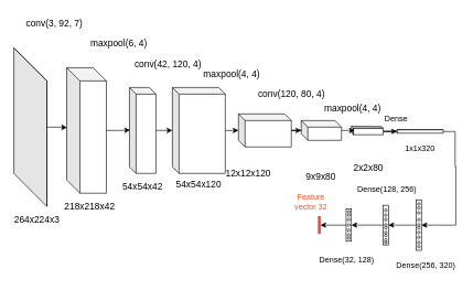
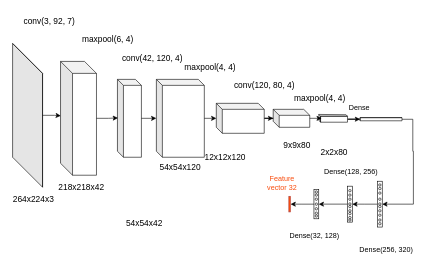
  <mxCell id="0" />
  <mxCell id="1" parent="0" />
  <mxCell id="2" value="" style="shape=cube;whiteSpace=wrap;html=1;boundedLbl=1;backgroundOutline=1;darkOpacity=0.05;darkOpacity2=0.1;fontSize=14;" parent="1" vertex="1"><mxGeometry x="100" y="102" width="60" height="190" as="geometry" /></mxCell>
  <mxCell id="3" value="" style="shape=cube;whiteSpace=wrap;html=1;boundedLbl=1;backgroundOutline=1;darkOpacity=0.05;darkOpacity2=0.1;size=50;fontSize=14;" parent="1" vertex="1"><mxGeometry x="20" y="72" width="50" height="240" as="geometry" /></mxCell>
  <mxCell id="4" value="218x218x42" style="text;html=1;align=center;verticalAlign=middle;whiteSpace=wrap;rounded=0;fontSize=14;" parent="1" vertex="1"><mxGeometry x="110" y="302" width="50" height="20" as="geometry" /></mxCell>
  <mxCell id="5" value="264x224x3" style="text;html=1;align=center;verticalAlign=middle;whiteSpace=wrap;rounded=0;fontSize=14;" parent="1" vertex="1"><mxGeometry x="30" y="322" width="50" height="20" as="geometry" /></mxCell>
  <mxCell id="6" value="" style="shape=cube;whiteSpace=wrap;html=1;boundedLbl=1;backgroundOutline=1;darkOpacity=0.05;darkOpacity2=0.1;size=10;fontSize=14;" parent="1" vertex="1"><mxGeometry x="195" y="132" width="40" height="130" as="geometry" /></mxCell>
- <mxCell id="7" value="54x54x42" style="text;html=1;align=center;verticalAlign=middle;whiteSpace=wrap;rounded=0;fontSize=14;" parent="1" vertex="1"><mxGeometry x="190" y="272" width="50" height="20" as="geometry" /></mxCell>
- <mxCell id="8" value="&lt;div style=&quot;font-size: 14px;&quot;&gt;9x9x80&lt;/div&gt;" style="text;html=1;align=center;verticalAlign=middle;whiteSpace=wrap;rounded=0;fontSize=14;" parent="1" vertex="1"><mxGeometry x="460" y="257" width="50" height="20" as="geometry" /></mxCell>
+ <mxCell id="7" value="54x54x42" style="text;html=1;align=center;verticalAlign=middle;whiteSpace=wrap;rounded=0;fontSize=14;" parent="1" vertex="1"><mxGeometry x="215" y="362" width="50" height="20" as="geometry" /></mxCell>
+ <mxCell id="8" value="&lt;div style=&quot;font-size: 14px;&quot;&gt;9x9x80&lt;/div&gt;" style="text;html=1;align=center;verticalAlign=middle;whiteSpace=wrap;rounded=0;fontSize=14;" parent="1" vertex="1"><mxGeometry x="470" y="232" width="50" height="20" as="geometry" /></mxCell>
  <mxCell id="9" value="&lt;div style=&quot;font-size: 14px;&quot;&gt;12x12x120&lt;/div&gt;" style="text;html=1;align=center;verticalAlign=middle;whiteSpace=wrap;rounded=0;fontSize=14;" parent="1" vertex="1"><mxGeometry x="350" y="252" width="50" height="20" as="geometry" /></mxCell>
  <mxCell id="10" value="" style="shape=cube;whiteSpace=wrap;html=1;boundedLbl=1;backgroundOutline=1;darkOpacity=0.05;darkOpacity2=0.1;size=10;fontSize=14;" parent="1" vertex="1"><mxGeometry x="260" y="132" width="80" height="130" as="geometry" /></mxCell>
  <mxCell id="11" value="54x54x120" style="text;html=1;align=center;verticalAlign=middle;whiteSpace=wrap;rounded=0;fontSize=14;" parent="1" vertex="1"><mxGeometry x="275" y="268" width="50" height="20" as="geometry" /></mxCell>
  <mxCell id="12" style="edgeStyle=orthogonalEdgeStyle;rounded=0;orthogonalLoop=1;jettySize=auto;html=1;fontSize=14;" parent="1" source="13" target="14" edge="1"><mxGeometry relative="1" as="geometry" /></mxCell>
  <mxCell id="13" value="" style="shape=cube;whiteSpace=wrap;html=1;boundedLbl=1;backgroundOutline=1;darkOpacity=0.05;darkOpacity2=0.1;size=10;fontSize=14;" parent="1" vertex="1"><mxGeometry x="360" y="172" width="80" height="50" as="geometry" /></mxCell>
  <mxCell id="14" value="" style="shape=cube;whiteSpace=wrap;html=1;boundedLbl=1;backgroundOutline=1;darkOpacity=0.05;darkOpacity2=0.1;size=10;fontSize=14;" parent="1" vertex="1"><mxGeometry x="455" y="182" width="61" height="30" as="geometry" /></mxCell>
  <mxCell id="15" value="" style="shape=cube;whiteSpace=wrap;html=1;boundedLbl=1;backgroundOutline=1;darkOpacity=0.05;darkOpacity2=0.1;size=0;fontSize=14;" parent="1" vertex="1"><mxGeometry x="534" y="193.5" width="45" height="10" as="geometry" /></mxCell>
  <mxCell id="16" value="2x2x80" style="text;html=1;align=center;verticalAlign=middle;whiteSpace=wrap;rounded=0;fontSize=14;" parent="1" vertex="1"><mxGeometry x="531.5" y="244" width="50" height="20" as="geometry" /></mxCell>
  <mxCell id="17" style="edgeStyle=orthogonalEdgeStyle;rounded=0;orthogonalLoop=1;jettySize=auto;html=1;entryX=0.007;entryY=0.478;entryDx=0;entryDy=0;entryPerimeter=0;fontSize=14;" parent="1" source="3" target="2" edge="1"><mxGeometry relative="1" as="geometry" /></mxCell>
  <mxCell id="18" style="edgeStyle=orthogonalEdgeStyle;rounded=0;orthogonalLoop=1;jettySize=auto;html=1;entryX=0.021;entryY=0.495;entryDx=0;entryDy=0;entryPerimeter=0;fontSize=14;" parent="1" source="2" target="6" edge="1"><mxGeometry relative="1" as="geometry" /></mxCell>
  <mxCell id="19" style="edgeStyle=orthogonalEdgeStyle;rounded=0;orthogonalLoop=1;jettySize=auto;html=1;entryX=-0.002;entryY=0.499;entryDx=0;entryDy=0;entryPerimeter=0;fontSize=14;" parent="1" source="6" target="10" edge="1"><mxGeometry relative="1" as="geometry" /></mxCell>
  <mxCell id="20" style="edgeStyle=orthogonalEdgeStyle;rounded=0;orthogonalLoop=1;jettySize=auto;html=1;entryX=-0.009;entryY=0.486;entryDx=0;entryDy=0;entryPerimeter=0;fontSize=14;" parent="1" source="10" target="13" edge="1"><mxGeometry relative="1" as="geometry" /></mxCell>
  <mxCell id="21" value="" style="endArrow=none;html=1;rounded=0;exitX=0;exitY=0;exitDx=0;exitDy=0;exitPerimeter=0;fontSize=14;" parent="1" source="15" edge="1"><mxGeometry width="50" height="50" relative="1" as="geometry"><mxPoint x="509" y="213.5" as="sourcePoint" /><mxPoint x="531" y="190.5" as="targetPoint" /></mxGeometry></mxCell>
  <mxCell id="22" value="" style="endArrow=none;html=1;rounded=0;exitX=0;exitY=0;exitDx=0;exitDy=0;exitPerimeter=0;fontSize=14;" parent="1" edge="1"><mxGeometry width="50" height="50" relative="1" as="geometry"><mxPoint x="579" y="193.5" as="sourcePoint" /><mxPoint x="576" y="190.5" as="targetPoint" /></mxGeometry></mxCell>
  <mxCell id="23" value="" style="endArrow=none;html=1;rounded=0;exitX=0;exitY=0;exitDx=0;exitDy=0;exitPerimeter=0;fontSize=14;" parent="1" edge="1"><mxGeometry width="50" height="50" relative="1" as="geometry"><mxPoint x="534" y="203.5" as="sourcePoint" /><mxPoint x="531" y="200.5" as="targetPoint" /></mxGeometry></mxCell>
  <mxCell id="24" value="" style="endArrow=none;html=1;rounded=0;fontSize=14;entryX=0.933;entryY=-0.25;entryDx=0;entryDy=0;entryPerimeter=0;" parent="1" edge="1" target="15"><mxGeometry width="50" height="50" relative="1" as="geometry"><mxPoint x="531" y="190.5" as="sourcePoint" /><mxPoint x="576" y="190" as="targetPoint" /></mxGeometry></mxCell>
  <mxCell id="25" value="" style="endArrow=none;html=1;rounded=0;exitX=-0.039;exitY=0.733;exitDx=0;exitDy=0;exitPerimeter=0;fontSize=14;" parent="1" source="15" edge="1"><mxGeometry width="50" height="50" relative="1" as="geometry"><mxPoint x="507" y="212.5" as="sourcePoint" /><mxPoint x="531" y="190.5" as="targetPoint" /></mxGeometry></mxCell>
  <mxCell id="26" value="conv(3, 92, 7)" style="text;html=1;align=center;verticalAlign=middle;whiteSpace=wrap;rounded=0;fontSize=14;" vertex="1" parent="1"><mxGeometry x="30" y="20" width="103" height="30" as="geometry" /></mxCell>
  <mxCell id="27" value="maxpool(6, 4)" style="text;html=1;align=center;verticalAlign=middle;whiteSpace=wrap;rounded=0;fontSize=14;" vertex="1" parent="1"><mxGeometry x="128" y="50" width="102" height="30" as="geometry" /></mxCell>
  <mxCell id="28" value="conv(42, 120, 4)" style="text;html=1;align=center;verticalAlign=middle;whiteSpace=wrap;rounded=0;fontSize=14;" vertex="1" parent="1"><mxGeometry x="195" y="81" width="117" height="30" as="geometry" /></mxCell>
  <mxCell id="29" value="maxpool(4, 4)" style="text;html=1;align=center;verticalAlign=middle;whiteSpace=wrap;rounded=0;fontSize=14;" vertex="1" parent="1"><mxGeometry x="304" y="97" width="92" height="30" as="geometry" /></mxCell>
  <mxCell id="30" value="conv(120, 80, 4)" style="text;html=1;align=center;verticalAlign=middle;whiteSpace=wrap;rounded=0;fontSize=14;" vertex="1" parent="1"><mxGeometry x="385" y="127" width="111" height="30" as="geometry" /></mxCell>
  <mxCell id="31" value="maxpool(4, 4)" style="text;html=1;align=center;verticalAlign=middle;whiteSpace=wrap;rounded=0;fontSize=14;" vertex="1" parent="1"><mxGeometry x="484" y="148" width="98" height="30" as="geometry" /></mxCell>
  <mxCell id="32" style="edgeStyle=orthogonalEdgeStyle;rounded=0;orthogonalLoop=1;jettySize=auto;html=1;entryX=1;entryY=0.5;entryDx=0;entryDy=0;" edge="1" parent="1" source="33" target="39"><mxGeometry relative="1" as="geometry"><Array as="points"><mxPoint x="688" y="199" /><mxPoint x="688" y="252" /><mxPoint x="689" y="252" /><mxPoint x="689" y="340" /></Array></mxGeometry></mxCell>
  <mxCell id="33" value="" style="shape=cube;whiteSpace=wrap;html=1;boundedLbl=1;backgroundOutline=1;darkOpacity=0.05;darkOpacity2=0.1;size=0;fontSize=14;" vertex="1" parent="1"><mxGeometry x="600" y="195.88" width="70" height="5.25" as="geometry" /></mxCell>
  <mxCell id="34" style="edgeStyle=orthogonalEdgeStyle;rounded=0;orthogonalLoop=1;jettySize=auto;html=1;entryX=0.027;entryY=0.424;entryDx=0;entryDy=0;entryPerimeter=0;" edge="1" parent="1" source="14" target="15"><mxGeometry relative="1" as="geometry" /></mxCell>
- <mxCell id="35" value="1x1x320" style="text;html=1;align=center;verticalAlign=middle;whiteSpace=wrap;rounded=0;" vertex="1" parent="1"><mxGeometry x="605" y="209" width="60" height="30" as="geometry" /></mxCell>
  <mxCell id="36" value="Dense" style="text;html=1;align=center;verticalAlign=middle;whiteSpace=wrap;rounded=0;" vertex="1" parent="1"><mxGeometry x="569" y="163.5" width="60" height="30" as="geometry" /></mxCell>
  <mxCell id="37" style="edgeStyle=orthogonalEdgeStyle;rounded=0;orthogonalLoop=1;jettySize=auto;html=1;entryX=0;entryY=0;entryDx=0;entryDy=2.625;entryPerimeter=0;" edge="1" parent="1" source="15" target="33"><mxGeometry relative="1" as="geometry" /></mxCell>
  <mxCell id="38" style="edgeStyle=orthogonalEdgeStyle;rounded=0;orthogonalLoop=1;jettySize=auto;html=1;entryX=1;entryY=0.5;entryDx=0;entryDy=0;" edge="1" parent="1" source="39" target="41"><mxGeometry relative="1" as="geometry" /></mxCell>
  <mxCell id="39" value="" style="rounded=0;whiteSpace=wrap;html=1;flipH=0;flipV=1;" vertex="1" parent="1"><mxGeometry x="629" y="302" width="8" height="76.5" as="geometry" /></mxCell>
  <mxCell id="40" style="edgeStyle=orthogonalEdgeStyle;rounded=0;orthogonalLoop=1;jettySize=auto;html=1;entryX=1;entryY=0.5;entryDx=0;entryDy=0;" edge="1" parent="1" source="41" target="43"><mxGeometry relative="1" as="geometry" /></mxCell>
  <mxCell id="41" value="" style="rounded=0;whiteSpace=wrap;html=1;flipH=0;flipV=1;" vertex="1" parent="1"><mxGeometry x="579" y="310.25" width="8" height="60" as="geometry" /></mxCell>
  <mxCell id="42" style="edgeStyle=orthogonalEdgeStyle;rounded=0;orthogonalLoop=1;jettySize=auto;html=1;entryX=1;entryY=0.5;entryDx=0;entryDy=0;" edge="1" parent="1" source="43" target="44"><mxGeometry relative="1" as="geometry" /></mxCell>
  <mxCell id="43" value="" style="rounded=0;whiteSpace=wrap;html=1;flipH=0;flipV=1;" vertex="1" parent="1"><mxGeometry x="523" y="315.79" width="8" height="48.93" as="geometry" /></mxCell>
  <mxCell id="44" value="" style="rounded=0;whiteSpace=wrap;html=1;fillColor=#F84B0C;strokeColor=#b85450;flipH=0;flipV=1;" vertex="1" parent="1"><mxGeometry x="481" y="327.13" width="3" height="26.25" as="geometry" /></mxCell>
- <mxCell id="45" value="Dense(256, 320)" style="text;html=1;align=center;verticalAlign=middle;whiteSpace=wrap;rounded=0;flipH=0;flipV=1;" vertex="1" parent="1"><mxGeometry x="595" y="387" width="98" height="30" as="geometry" /></mxCell>
+ <mxCell id="45" value="Dense(256, 320)" style="text;html=1;align=center;verticalAlign=middle;whiteSpace=wrap;rounded=0;flipH=0;flipV=1;" vertex="1" parent="1"><mxGeometry x="595" y="402" width="98" height="30" as="geometry" /></mxCell>
  <mxCell id="46" value="Dense(128, 256)" style="text;html=1;align=center;verticalAlign=middle;whiteSpace=wrap;rounded=0;flipH=0;flipV=1;" vertex="1" parent="1"><mxGeometry x="536" y="272" width="98" height="30" as="geometry" /></mxCell>
  <mxCell id="47" value="Dense(32, 128)" style="text;html=1;align=center;verticalAlign=middle;whiteSpace=wrap;rounded=0;flipH=0;flipV=1;" vertex="1" parent="1"><mxGeometry x="475" y="378.5" width="98" height="30" as="geometry" /></mxCell>
  <mxCell id="48" value="Feature vector 32" style="text;html=1;align=center;verticalAlign=middle;whiteSpace=wrap;rounded=0;fontColor=#F84B0C;flipH=0;flipV=1;" vertex="1" parent="1"><mxGeometry x="440" y="289.79" width="60" height="30" as="geometry" /></mxCell>
  <mxCell id="49" value="" style="ellipse;whiteSpace=wrap;html=1;" vertex="1" parent="1"><mxGeometry x="525" y="318" width="4" height="4" as="geometry" /></mxCell>
  <mxCell id="50" value="" style="ellipse;whiteSpace=wrap;html=1;" vertex="1" parent="1"><mxGeometry x="525" y="323.13" width="4" height="4" as="geometry" /></mxCell>
  <mxCell id="51" value="" style="ellipse;whiteSpace=wrap;html=1;" vertex="1" parent="1"><mxGeometry x="525" y="330" width="4" height="4" as="geometry" /></mxCell>
  <mxCell id="52" value="" style="ellipse;whiteSpace=wrap;html=1;" vertex="1" parent="1"><mxGeometry x="525" y="338.26" width="4" height="4" as="geometry" /></mxCell>
  <mxCell id="53" value="" style="ellipse;whiteSpace=wrap;html=1;" vertex="1" parent="1"><mxGeometry x="525" y="346" width="4" height="4" as="geometry" /></mxCell>
  <mxCell id="54" value="" style="ellipse;whiteSpace=wrap;html=1;" vertex="1" parent="1"><mxGeometry x="525" y="358" width="4" height="4" as="geometry" /></mxCell>
  <mxCell id="55" value="" style="ellipse;whiteSpace=wrap;html=1;" vertex="1" parent="1"><mxGeometry x="525" y="353.38" width="4" height="4" as="geometry" /></mxCell>
  <mxCell id="56" value="" style="ellipse;whiteSpace=wrap;html=1;" vertex="1" parent="1"><mxGeometry x="581" y="364.72" width="4" height="4" as="geometry" /></mxCell>
  <mxCell id="57" value="" style="ellipse;whiteSpace=wrap;html=1;" vertex="1" parent="1"><mxGeometry x="581" y="360.72" width="4" height="4" as="geometry" /></mxCell>
  <mxCell id="58" value="" style="ellipse;whiteSpace=wrap;html=1;" vertex="1" parent="1"><mxGeometry x="581" y="354" width="4" height="4" as="geometry" /></mxCell>
  <mxCell id="59" value="" style="ellipse;whiteSpace=wrap;html=1;" vertex="1" parent="1"><mxGeometry x="581" y="349.38" width="4" height="4" as="geometry" /></mxCell>
  <mxCell id="60" value="" style="ellipse;whiteSpace=wrap;html=1;" vertex="1" parent="1"><mxGeometry x="581" y="342.26" width="4" height="4" as="geometry" /></mxCell>
  <mxCell id="61" value="" style="ellipse;whiteSpace=wrap;html=1;" vertex="1" parent="1"><mxGeometry x="581" y="338" width="4" height="4" as="geometry" /></mxCell>
  <mxCell id="62" value="" style="ellipse;whiteSpace=wrap;html=1;" vertex="1" parent="1"><mxGeometry x="581" y="330" width="4" height="4" as="geometry" /></mxCell>
  <mxCell id="63" value="" style="ellipse;whiteSpace=wrap;html=1;" vertex="1" parent="1"><mxGeometry x="581" y="323.13" width="4" height="4" as="geometry" /></mxCell>
  <mxCell id="64" value="" style="ellipse;whiteSpace=wrap;html=1;" vertex="1" parent="1"><mxGeometry x="581" y="315.79" width="4" height="4" as="geometry" /></mxCell>
  <mxCell id="65" value="" style="ellipse;whiteSpace=wrap;html=1;" vertex="1" parent="1"><mxGeometry x="631" y="370.93" width="4" height="4" as="geometry" /></mxCell>
  <mxCell id="66" value="" style="ellipse;whiteSpace=wrap;html=1;" vertex="1" parent="1"><mxGeometry x="631" y="364.72" width="4" height="4" as="geometry" /></mxCell>
  <mxCell id="67" value="" style="ellipse;whiteSpace=wrap;html=1;" vertex="1" parent="1"><mxGeometry x="631" y="356.72" width="4" height="4" as="geometry" /></mxCell>
  <mxCell id="68" value="" style="ellipse;whiteSpace=wrap;html=1;" vertex="1" parent="1"><mxGeometry x="631" y="349.38" width="4" height="4" as="geometry" /></mxCell>
  <mxCell id="69" value="" style="ellipse;whiteSpace=wrap;html=1;" vertex="1" parent="1"><mxGeometry x="631" y="342.26" width="4" height="4" as="geometry" /></mxCell>
  <mxCell id="70" value="" style="ellipse;whiteSpace=wrap;html=1;" vertex="1" parent="1"><mxGeometry x="631" y="338" width="4" height="4" as="geometry" /></mxCell>
  <mxCell id="71" value="" style="ellipse;whiteSpace=wrap;html=1;" vertex="1" parent="1"><mxGeometry x="631" y="330" width="4" height="4" as="geometry" /></mxCell>
  <mxCell id="72" value="" style="ellipse;whiteSpace=wrap;html=1;" vertex="1" parent="1"><mxGeometry x="631" y="306.25" width="4" height="4" as="geometry" /></mxCell>
  <mxCell id="73" value="" style="ellipse;whiteSpace=wrap;html=1;" vertex="1" parent="1"><mxGeometry x="631" y="319.79" width="4" height="4" as="geometry" /></mxCell>
  <mxCell id="74" value="" style="ellipse;whiteSpace=wrap;html=1;" vertex="1" parent="1"><mxGeometry x="631" y="312.25" width="4" height="4" as="geometry" /></mxCell>
